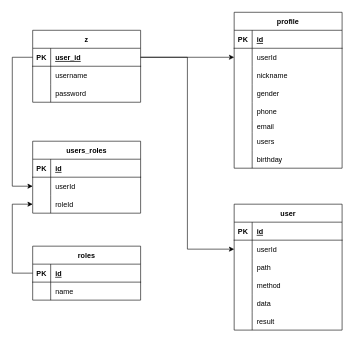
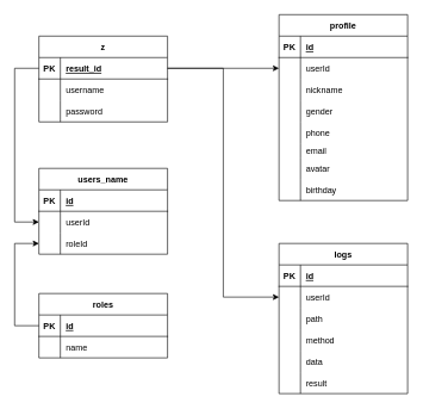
  <mxCell id="0" />
  <mxCell id="1" parent="0" />
  <mxCell id="2" value="z" style="shape=table;startSize=30;container=1;collapsible=1;childLayout=tableLayout;fixedRows=1;rowLines=0;fontStyle=1;align=center;resizeLast=1;" parent="1" vertex="1"><mxGeometry x="54" y="50" width="180" height="120" as="geometry" /></mxCell>
  <mxCell id="3" value="" style="shape=tableRow;horizontal=0;startSize=0;swimlaneHead=0;swimlaneBody=0;fillColor=none;collapsible=0;dropTarget=0;points=[[0,0.5],[1,0.5]];portConstraint=eastwest;top=0;left=0;right=0;bottom=1;" parent="2" vertex="1"><mxGeometry y="30" width="180" height="30" as="geometry" /></mxCell>
  <mxCell id="4" value="PK" style="shape=partialRectangle;connectable=0;fillColor=none;top=0;left=0;bottom=0;right=0;fontStyle=1;overflow=hidden;" parent="3" vertex="1"><mxGeometry width="30" height="30" as="geometry"><mxRectangle width="30" height="30" as="alternateBounds" /></mxGeometry></mxCell>
- <mxCell id="5" value="user_id" style="shape=partialRectangle;connectable=0;fillColor=none;top=0;left=0;bottom=0;right=0;align=left;spacingLeft=6;fontStyle=5;overflow=hidden;" parent="3" vertex="1"><mxGeometry x="30" width="150" height="30" as="geometry"><mxRectangle width="150" height="30" as="alternateBounds" /></mxGeometry></mxCell>
+ <mxCell id="5" value="result_id" style="shape=partialRectangle;connectable=0;fillColor=none;top=0;left=0;bottom=0;right=0;align=left;spacingLeft=6;fontStyle=5;overflow=hidden;" parent="3" vertex="1"><mxGeometry x="30" width="150" height="30" as="geometry"><mxRectangle width="150" height="30" as="alternateBounds" /></mxGeometry></mxCell>
  <mxCell id="6" value="" style="shape=tableRow;horizontal=0;startSize=0;swimlaneHead=0;swimlaneBody=0;fillColor=none;collapsible=0;dropTarget=0;points=[[0,0.5],[1,0.5]];portConstraint=eastwest;top=0;left=0;right=0;bottom=0;" parent="2" vertex="1"><mxGeometry y="60" width="180" height="30" as="geometry" /></mxCell>
  <mxCell id="7" value="" style="shape=partialRectangle;connectable=0;fillColor=none;top=0;left=0;bottom=0;right=0;editable=1;overflow=hidden;" parent="6" vertex="1"><mxGeometry width="30" height="30" as="geometry"><mxRectangle width="30" height="30" as="alternateBounds" /></mxGeometry></mxCell>
  <mxCell id="8" value="username" style="shape=partialRectangle;connectable=0;fillColor=none;top=0;left=0;bottom=0;right=0;align=left;spacingLeft=6;overflow=hidden;" parent="6" vertex="1"><mxGeometry x="30" width="150" height="30" as="geometry"><mxRectangle width="150" height="30" as="alternateBounds" /></mxGeometry></mxCell>
  <mxCell id="9" value="" style="shape=tableRow;horizontal=0;startSize=0;swimlaneHead=0;swimlaneBody=0;fillColor=none;collapsible=0;dropTarget=0;points=[[0,0.5],[1,0.5]];portConstraint=eastwest;top=0;left=0;right=0;bottom=0;" parent="2" vertex="1"><mxGeometry y="90" width="180" height="30" as="geometry" /></mxCell>
  <mxCell id="10" value="" style="shape=partialRectangle;connectable=0;fillColor=none;top=0;left=0;bottom=0;right=0;editable=1;overflow=hidden;" parent="9" vertex="1"><mxGeometry width="30" height="30" as="geometry"><mxRectangle width="30" height="30" as="alternateBounds" /></mxGeometry></mxCell>
  <mxCell id="11" value="password" style="shape=partialRectangle;connectable=0;fillColor=none;top=0;left=0;bottom=0;right=0;align=left;spacingLeft=6;overflow=hidden;" parent="9" vertex="1"><mxGeometry x="30" width="150" height="30" as="geometry"><mxRectangle width="150" height="30" as="alternateBounds" /></mxGeometry></mxCell>
- <mxCell id="12" value="users_roles" style="shape=table;startSize=30;container=1;collapsible=1;childLayout=tableLayout;fixedRows=1;rowLines=0;fontStyle=1;align=center;resizeLast=1;" parent="1" vertex="1"><mxGeometry x="54" y="235" width="180" height="120" as="geometry" /></mxCell>
+ <mxCell id="12" value="users_name" style="shape=table;startSize=30;container=1;collapsible=1;childLayout=tableLayout;fixedRows=1;rowLines=0;fontStyle=1;align=center;resizeLast=1;" parent="1" vertex="1"><mxGeometry x="54" y="235" width="180" height="120" as="geometry" /></mxCell>
  <mxCell id="13" value="" style="shape=tableRow;horizontal=0;startSize=0;swimlaneHead=0;swimlaneBody=0;fillColor=none;collapsible=0;dropTarget=0;points=[[0,0.5],[1,0.5]];portConstraint=eastwest;top=0;left=0;right=0;bottom=1;" parent="12" vertex="1"><mxGeometry y="30" width="180" height="30" as="geometry" /></mxCell>
  <mxCell id="14" value="PK" style="shape=partialRectangle;connectable=0;fillColor=none;top=0;left=0;bottom=0;right=0;fontStyle=1;overflow=hidden;" parent="13" vertex="1"><mxGeometry width="30" height="30" as="geometry"><mxRectangle width="30" height="30" as="alternateBounds" /></mxGeometry></mxCell>
  <mxCell id="15" value="id" style="shape=partialRectangle;connectable=0;fillColor=none;top=0;left=0;bottom=0;right=0;align=left;spacingLeft=6;fontStyle=5;overflow=hidden;" parent="13" vertex="1"><mxGeometry x="30" width="150" height="30" as="geometry"><mxRectangle width="150" height="30" as="alternateBounds" /></mxGeometry></mxCell>
  <mxCell id="16" value="" style="shape=tableRow;horizontal=0;startSize=0;swimlaneHead=0;swimlaneBody=0;fillColor=none;collapsible=0;dropTarget=0;points=[[0,0.5],[1,0.5]];portConstraint=eastwest;top=0;left=0;right=0;bottom=0;" parent="12" vertex="1"><mxGeometry y="60" width="180" height="30" as="geometry" /></mxCell>
  <mxCell id="17" value="" style="shape=partialRectangle;connectable=0;fillColor=none;top=0;left=0;bottom=0;right=0;editable=1;overflow=hidden;" parent="16" vertex="1"><mxGeometry width="30" height="30" as="geometry"><mxRectangle width="30" height="30" as="alternateBounds" /></mxGeometry></mxCell>
  <mxCell id="18" value="userId" style="shape=partialRectangle;connectable=0;fillColor=none;top=0;left=0;bottom=0;right=0;align=left;spacingLeft=6;overflow=hidden;" parent="16" vertex="1"><mxGeometry x="30" width="150" height="30" as="geometry"><mxRectangle width="150" height="30" as="alternateBounds" /></mxGeometry></mxCell>
  <mxCell id="19" value="" style="shape=tableRow;horizontal=0;startSize=0;swimlaneHead=0;swimlaneBody=0;fillColor=none;collapsible=0;dropTarget=0;points=[[0,0.5],[1,0.5]];portConstraint=eastwest;top=0;left=0;right=0;bottom=0;" parent="12" vertex="1"><mxGeometry y="90" width="180" height="30" as="geometry" /></mxCell>
  <mxCell id="20" value="" style="shape=partialRectangle;connectable=0;fillColor=none;top=0;left=0;bottom=0;right=0;editable=1;overflow=hidden;" parent="19" vertex="1"><mxGeometry width="30" height="30" as="geometry"><mxRectangle width="30" height="30" as="alternateBounds" /></mxGeometry></mxCell>
  <mxCell id="21" value="roleId" style="shape=partialRectangle;connectable=0;fillColor=none;top=0;left=0;bottom=0;right=0;align=left;spacingLeft=6;overflow=hidden;" parent="19" vertex="1"><mxGeometry x="30" width="150" height="30" as="geometry"><mxRectangle width="150" height="30" as="alternateBounds" /></mxGeometry></mxCell>
  <mxCell id="22" value="roles" style="shape=table;startSize=30;container=1;collapsible=1;childLayout=tableLayout;fixedRows=1;rowLines=0;fontStyle=1;align=center;resizeLast=1;" parent="1" vertex="1"><mxGeometry x="54" y="410" width="180" height="90" as="geometry" /></mxCell>
  <mxCell id="23" value="" style="shape=tableRow;horizontal=0;startSize=0;swimlaneHead=0;swimlaneBody=0;fillColor=none;collapsible=0;dropTarget=0;points=[[0,0.5],[1,0.5]];portConstraint=eastwest;top=0;left=0;right=0;bottom=1;" parent="22" vertex="1"><mxGeometry y="30" width="180" height="30" as="geometry" /></mxCell>
  <mxCell id="24" value="PK" style="shape=partialRectangle;connectable=0;fillColor=none;top=0;left=0;bottom=0;right=0;fontStyle=1;overflow=hidden;" parent="23" vertex="1"><mxGeometry width="30" height="30" as="geometry"><mxRectangle width="30" height="30" as="alternateBounds" /></mxGeometry></mxCell>
  <mxCell id="25" value="id" style="shape=partialRectangle;connectable=0;fillColor=none;top=0;left=0;bottom=0;right=0;align=left;spacingLeft=6;fontStyle=5;overflow=hidden;" parent="23" vertex="1"><mxGeometry x="30" width="150" height="30" as="geometry"><mxRectangle width="150" height="30" as="alternateBounds" /></mxGeometry></mxCell>
  <mxCell id="26" value="" style="shape=tableRow;horizontal=0;startSize=0;swimlaneHead=0;swimlaneBody=0;fillColor=none;collapsible=0;dropTarget=0;points=[[0,0.5],[1,0.5]];portConstraint=eastwest;top=0;left=0;right=0;bottom=0;" parent="22" vertex="1"><mxGeometry y="60" width="180" height="30" as="geometry" /></mxCell>
  <mxCell id="27" value="" style="shape=partialRectangle;connectable=0;fillColor=none;top=0;left=0;bottom=0;right=0;editable=1;overflow=hidden;" parent="26" vertex="1"><mxGeometry width="30" height="30" as="geometry"><mxRectangle width="30" height="30" as="alternateBounds" /></mxGeometry></mxCell>
  <mxCell id="28" value="name" style="shape=partialRectangle;connectable=0;fillColor=none;top=0;left=0;bottom=0;right=0;align=left;spacingLeft=6;overflow=hidden;" parent="26" vertex="1"><mxGeometry x="30" width="150" height="30" as="geometry"><mxRectangle width="150" height="30" as="alternateBounds" /></mxGeometry></mxCell>
  <mxCell id="29" style="edgeStyle=orthogonalEdgeStyle;rounded=0;orthogonalLoop=1;jettySize=auto;html=1;exitX=0;exitY=0.5;exitDx=0;exitDy=0;entryX=0;entryY=0.5;entryDx=0;entryDy=0;" parent="1" source="23" target="19" edge="1"><mxGeometry x="0.355" y="24" relative="1" as="geometry"><Array as="points"><mxPoint x="20" y="455" /><mxPoint x="20" y="340" /></Array><mxPoint as="offset" /></mxGeometry></mxCell>
  <mxCell id="30" style="edgeStyle=orthogonalEdgeStyle;rounded=0;orthogonalLoop=1;jettySize=auto;html=1;exitX=0;exitY=0.5;exitDx=0;exitDy=0;entryX=0;entryY=0.5;entryDx=0;entryDy=0;" parent="1" source="3" target="16" edge="1"><mxGeometry relative="1" as="geometry"><Array as="points"><mxPoint x="20" y="95" /><mxPoint x="20" y="310" /></Array></mxGeometry></mxCell>
  <mxCell id="31" value="profile" style="shape=table;startSize=30;container=1;collapsible=1;childLayout=tableLayout;fixedRows=1;rowLines=0;fontStyle=1;align=center;resizeLast=1;" parent="1" vertex="1"><mxGeometry x="390" y="20" width="180" height="260" as="geometry" /></mxCell>
  <mxCell id="32" value="" style="shape=tableRow;horizontal=0;startSize=0;swimlaneHead=0;swimlaneBody=0;fillColor=none;collapsible=0;dropTarget=0;points=[[0,0.5],[1,0.5]];portConstraint=eastwest;top=0;left=0;right=0;bottom=1;" parent="31" vertex="1"><mxGeometry y="30" width="180" height="30" as="geometry" /></mxCell>
  <mxCell id="33" value="PK" style="shape=partialRectangle;connectable=0;fillColor=none;top=0;left=0;bottom=0;right=0;fontStyle=1;overflow=hidden;" parent="32" vertex="1"><mxGeometry width="30" height="30" as="geometry"><mxRectangle width="30" height="30" as="alternateBounds" /></mxGeometry></mxCell>
  <mxCell id="34" value="id" style="shape=partialRectangle;connectable=0;fillColor=none;top=0;left=0;bottom=0;right=0;align=left;spacingLeft=6;fontStyle=5;overflow=hidden;" parent="32" vertex="1"><mxGeometry x="30" width="150" height="30" as="geometry"><mxRectangle width="150" height="30" as="alternateBounds" /></mxGeometry></mxCell>
  <mxCell id="35" value="" style="shape=tableRow;horizontal=0;startSize=0;swimlaneHead=0;swimlaneBody=0;fillColor=none;collapsible=0;dropTarget=0;points=[[0,0.5],[1,0.5]];portConstraint=eastwest;top=0;left=0;right=0;bottom=0;" parent="31" vertex="1"><mxGeometry y="60" width="180" height="30" as="geometry" /></mxCell>
  <mxCell id="36" value="" style="shape=partialRectangle;connectable=0;fillColor=none;top=0;left=0;bottom=0;right=0;editable=1;overflow=hidden;" parent="35" vertex="1"><mxGeometry width="30" height="30" as="geometry"><mxRectangle width="30" height="30" as="alternateBounds" /></mxGeometry></mxCell>
  <mxCell id="37" value="userId" style="shape=partialRectangle;connectable=0;fillColor=none;top=0;left=0;bottom=0;right=0;align=left;spacingLeft=6;overflow=hidden;" parent="35" vertex="1"><mxGeometry x="30" width="150" height="30" as="geometry"><mxRectangle width="150" height="30" as="alternateBounds" /></mxGeometry></mxCell>
  <mxCell id="38" value="" style="shape=tableRow;horizontal=0;startSize=0;swimlaneHead=0;swimlaneBody=0;fillColor=none;collapsible=0;dropTarget=0;points=[[0,0.5],[1,0.5]];portConstraint=eastwest;top=0;left=0;right=0;bottom=0;" parent="31" vertex="1"><mxGeometry y="90" width="180" height="30" as="geometry" /></mxCell>
  <mxCell id="39" value="" style="shape=partialRectangle;connectable=0;fillColor=none;top=0;left=0;bottom=0;right=0;editable=1;overflow=hidden;" parent="38" vertex="1"><mxGeometry width="30" height="30" as="geometry"><mxRectangle width="30" height="30" as="alternateBounds" /></mxGeometry></mxCell>
  <mxCell id="40" value="nickname" style="shape=partialRectangle;connectable=0;fillColor=none;top=0;left=0;bottom=0;right=0;align=left;spacingLeft=6;overflow=hidden;" parent="38" vertex="1"><mxGeometry x="30" width="150" height="30" as="geometry"><mxRectangle width="150" height="30" as="alternateBounds" /></mxGeometry></mxCell>
  <mxCell id="41" value="" style="shape=tableRow;horizontal=0;startSize=0;swimlaneHead=0;swimlaneBody=0;fillColor=none;collapsible=0;dropTarget=0;points=[[0,0.5],[1,0.5]];portConstraint=eastwest;top=0;left=0;right=0;bottom=0;" parent="31" vertex="1"><mxGeometry y="120" width="180" height="30" as="geometry" /></mxCell>
  <mxCell id="42" value="" style="shape=partialRectangle;connectable=0;fillColor=none;top=0;left=0;bottom=0;right=0;editable=1;overflow=hidden;" parent="41" vertex="1"><mxGeometry width="30" height="30" as="geometry"><mxRectangle width="30" height="30" as="alternateBounds" /></mxGeometry></mxCell>
  <mxCell id="43" value="gender" style="shape=partialRectangle;connectable=0;fillColor=none;top=0;left=0;bottom=0;right=0;align=left;spacingLeft=6;overflow=hidden;" parent="41" vertex="1"><mxGeometry x="30" width="150" height="30" as="geometry"><mxRectangle width="150" height="30" as="alternateBounds" /></mxGeometry></mxCell>
  <mxCell id="44" value="" style="shape=tableRow;horizontal=0;startSize=0;swimlaneHead=0;swimlaneBody=0;fillColor=none;collapsible=0;dropTarget=0;points=[[0,0.5],[1,0.5]];portConstraint=eastwest;top=0;left=0;right=0;bottom=0;" parent="31" vertex="1"><mxGeometry y="150" width="180" height="30" as="geometry" /></mxCell>
  <mxCell id="45" value="" style="shape=partialRectangle;connectable=0;fillColor=none;top=0;left=0;bottom=0;right=0;editable=1;overflow=hidden;" parent="44" vertex="1"><mxGeometry width="30" height="30" as="geometry"><mxRectangle width="30" height="30" as="alternateBounds" /></mxGeometry></mxCell>
  <mxCell id="46" value="phone" style="shape=partialRectangle;connectable=0;fillColor=none;top=0;left=0;bottom=0;right=0;align=left;spacingLeft=6;overflow=hidden;" parent="44" vertex="1"><mxGeometry x="30" width="150" height="30" as="geometry"><mxRectangle width="150" height="30" as="alternateBounds" /></mxGeometry></mxCell>
  <mxCell id="47" value="" style="shape=tableRow;horizontal=0;startSize=0;swimlaneHead=0;swimlaneBody=0;fillColor=none;collapsible=0;dropTarget=0;points=[[0,0.5],[1,0.5]];portConstraint=eastwest;top=0;left=0;right=0;bottom=0;" parent="31" vertex="1"><mxGeometry y="180" width="180" height="20" as="geometry" /></mxCell>
  <mxCell id="48" value="" style="shape=partialRectangle;connectable=0;fillColor=none;top=0;left=0;bottom=0;right=0;editable=1;overflow=hidden;" parent="47" vertex="1"><mxGeometry width="30" height="20" as="geometry"><mxRectangle width="30" height="20" as="alternateBounds" /></mxGeometry></mxCell>
  <mxCell id="49" value="email" style="shape=partialRectangle;connectable=0;fillColor=none;top=0;left=0;bottom=0;right=0;align=left;spacingLeft=6;overflow=hidden;" parent="47" vertex="1"><mxGeometry x="30" width="150" height="20" as="geometry"><mxRectangle width="150" height="20" as="alternateBounds" /></mxGeometry></mxCell>
  <mxCell id="50" value="" style="shape=tableRow;horizontal=0;startSize=0;swimlaneHead=0;swimlaneBody=0;fillColor=none;collapsible=0;dropTarget=0;points=[[0,0.5],[1,0.5]];portConstraint=eastwest;top=0;left=0;right=0;bottom=0;" parent="31" vertex="1"><mxGeometry y="200" width="180" height="30" as="geometry" /></mxCell>
  <mxCell id="51" value="" style="shape=partialRectangle;connectable=0;fillColor=none;top=0;left=0;bottom=0;right=0;editable=1;overflow=hidden;" parent="50" vertex="1"><mxGeometry width="30" height="30" as="geometry"><mxRectangle width="30" height="30" as="alternateBounds" /></mxGeometry></mxCell>
- <mxCell id="52" value="users" style="shape=partialRectangle;connectable=0;fillColor=none;top=0;left=0;bottom=0;right=0;align=left;spacingLeft=6;overflow=hidden;" parent="50" vertex="1"><mxGeometry x="30" width="150" height="30" as="geometry"><mxRectangle width="150" height="30" as="alternateBounds" /></mxGeometry></mxCell>
+ <mxCell id="52" value="avatar" style="shape=partialRectangle;connectable=0;fillColor=none;top=0;left=0;bottom=0;right=0;align=left;spacingLeft=6;overflow=hidden;" parent="50" vertex="1"><mxGeometry x="30" width="150" height="30" as="geometry"><mxRectangle width="150" height="30" as="alternateBounds" /></mxGeometry></mxCell>
  <mxCell id="53" value="" style="shape=tableRow;horizontal=0;startSize=0;swimlaneHead=0;swimlaneBody=0;fillColor=none;collapsible=0;dropTarget=0;points=[[0,0.5],[1,0.5]];portConstraint=eastwest;top=0;left=0;right=0;bottom=0;" parent="31" vertex="1"><mxGeometry y="230" width="180" height="30" as="geometry" /></mxCell>
  <mxCell id="54" value="" style="shape=partialRectangle;connectable=0;fillColor=none;top=0;left=0;bottom=0;right=0;editable=1;overflow=hidden;" parent="53" vertex="1"><mxGeometry width="30" height="30" as="geometry"><mxRectangle width="30" height="30" as="alternateBounds" /></mxGeometry></mxCell>
  <mxCell id="55" value="birthday" style="shape=partialRectangle;connectable=0;fillColor=none;top=0;left=0;bottom=0;right=0;align=left;spacingLeft=6;overflow=hidden;" parent="53" vertex="1"><mxGeometry x="30" width="150" height="30" as="geometry"><mxRectangle width="150" height="30" as="alternateBounds" /></mxGeometry></mxCell>
  <mxCell id="56" style="edgeStyle=orthogonalEdgeStyle;rounded=0;orthogonalLoop=1;jettySize=auto;html=1;exitX=1;exitY=0.5;exitDx=0;exitDy=0;" parent="1" source="3" target="35" edge="1"><mxGeometry relative="1" as="geometry" /></mxCell>
- <mxCell id="57" value="user" style="shape=table;startSize=30;container=1;collapsible=1;childLayout=tableLayout;fixedRows=1;rowLines=0;fontStyle=1;align=center;resizeLast=1;" parent="1" vertex="1"><mxGeometry x="390" y="340" width="180" height="210" as="geometry" /></mxCell>
+ <mxCell id="57" value="logs" style="shape=table;startSize=30;container=1;collapsible=1;childLayout=tableLayout;fixedRows=1;rowLines=0;fontStyle=1;align=center;resizeLast=1;" parent="1" vertex="1"><mxGeometry x="390" y="340" width="180" height="210" as="geometry" /></mxCell>
  <mxCell id="58" value="" style="shape=tableRow;horizontal=0;startSize=0;swimlaneHead=0;swimlaneBody=0;fillColor=none;collapsible=0;dropTarget=0;points=[[0,0.5],[1,0.5]];portConstraint=eastwest;top=0;left=0;right=0;bottom=1;" parent="57" vertex="1"><mxGeometry y="30" width="180" height="30" as="geometry" /></mxCell>
  <mxCell id="59" value="PK" style="shape=partialRectangle;connectable=0;fillColor=none;top=0;left=0;bottom=0;right=0;fontStyle=1;overflow=hidden;" parent="58" vertex="1"><mxGeometry width="30" height="30" as="geometry"><mxRectangle width="30" height="30" as="alternateBounds" /></mxGeometry></mxCell>
  <mxCell id="60" value="id" style="shape=partialRectangle;connectable=0;fillColor=none;top=0;left=0;bottom=0;right=0;align=left;spacingLeft=6;fontStyle=5;overflow=hidden;" parent="58" vertex="1"><mxGeometry x="30" width="150" height="30" as="geometry"><mxRectangle width="150" height="30" as="alternateBounds" /></mxGeometry></mxCell>
  <mxCell id="61" value="" style="shape=tableRow;horizontal=0;startSize=0;swimlaneHead=0;swimlaneBody=0;fillColor=none;collapsible=0;dropTarget=0;points=[[0,0.5],[1,0.5]];portConstraint=eastwest;top=0;left=0;right=0;bottom=0;" parent="57" vertex="1"><mxGeometry y="60" width="180" height="30" as="geometry" /></mxCell>
  <mxCell id="62" value="" style="shape=partialRectangle;connectable=0;fillColor=none;top=0;left=0;bottom=0;right=0;editable=1;overflow=hidden;" parent="61" vertex="1"><mxGeometry width="30" height="30" as="geometry"><mxRectangle width="30" height="30" as="alternateBounds" /></mxGeometry></mxCell>
  <mxCell id="63" value="userId" style="shape=partialRectangle;connectable=0;fillColor=none;top=0;left=0;bottom=0;right=0;align=left;spacingLeft=6;overflow=hidden;" parent="61" vertex="1"><mxGeometry x="30" width="150" height="30" as="geometry"><mxRectangle width="150" height="30" as="alternateBounds" /></mxGeometry></mxCell>
  <mxCell id="64" value="" style="shape=tableRow;horizontal=0;startSize=0;swimlaneHead=0;swimlaneBody=0;fillColor=none;collapsible=0;dropTarget=0;points=[[0,0.5],[1,0.5]];portConstraint=eastwest;top=0;left=0;right=0;bottom=0;" parent="57" vertex="1"><mxGeometry y="90" width="180" height="30" as="geometry" /></mxCell>
  <mxCell id="65" value="" style="shape=partialRectangle;connectable=0;fillColor=none;top=0;left=0;bottom=0;right=0;editable=1;overflow=hidden;" parent="64" vertex="1"><mxGeometry width="30" height="30" as="geometry"><mxRectangle width="30" height="30" as="alternateBounds" /></mxGeometry></mxCell>
  <mxCell id="66" value="path" style="shape=partialRectangle;connectable=0;fillColor=none;top=0;left=0;bottom=0;right=0;align=left;spacingLeft=6;overflow=hidden;" parent="64" vertex="1"><mxGeometry x="30" width="150" height="30" as="geometry"><mxRectangle width="150" height="30" as="alternateBounds" /></mxGeometry></mxCell>
  <mxCell id="67" value="" style="shape=tableRow;horizontal=0;startSize=0;swimlaneHead=0;swimlaneBody=0;fillColor=none;collapsible=0;dropTarget=0;points=[[0,0.5],[1,0.5]];portConstraint=eastwest;top=0;left=0;right=0;bottom=0;" parent="57" vertex="1"><mxGeometry y="120" width="180" height="30" as="geometry" /></mxCell>
  <mxCell id="68" value="" style="shape=partialRectangle;connectable=0;fillColor=none;top=0;left=0;bottom=0;right=0;editable=1;overflow=hidden;" parent="67" vertex="1"><mxGeometry width="30" height="30" as="geometry"><mxRectangle width="30" height="30" as="alternateBounds" /></mxGeometry></mxCell>
  <mxCell id="69" value="method" style="shape=partialRectangle;connectable=0;fillColor=none;top=0;left=0;bottom=0;right=0;align=left;spacingLeft=6;overflow=hidden;" parent="67" vertex="1"><mxGeometry x="30" width="150" height="30" as="geometry"><mxRectangle width="150" height="30" as="alternateBounds" /></mxGeometry></mxCell>
  <mxCell id="70" value="" style="shape=tableRow;horizontal=0;startSize=0;swimlaneHead=0;swimlaneBody=0;fillColor=none;collapsible=0;dropTarget=0;points=[[0,0.5],[1,0.5]];portConstraint=eastwest;top=0;left=0;right=0;bottom=0;" parent="57" vertex="1"><mxGeometry y="150" width="180" height="30" as="geometry" /></mxCell>
  <mxCell id="71" value="" style="shape=partialRectangle;connectable=0;fillColor=none;top=0;left=0;bottom=0;right=0;editable=1;overflow=hidden;" parent="70" vertex="1"><mxGeometry width="30" height="30" as="geometry"><mxRectangle width="30" height="30" as="alternateBounds" /></mxGeometry></mxCell>
  <mxCell id="72" value="data" style="shape=partialRectangle;connectable=0;fillColor=none;top=0;left=0;bottom=0;right=0;align=left;spacingLeft=6;overflow=hidden;" parent="70" vertex="1"><mxGeometry x="30" width="150" height="30" as="geometry"><mxRectangle width="150" height="30" as="alternateBounds" /></mxGeometry></mxCell>
  <mxCell id="73" value="" style="shape=tableRow;horizontal=0;startSize=0;swimlaneHead=0;swimlaneBody=0;fillColor=none;collapsible=0;dropTarget=0;points=[[0,0.5],[1,0.5]];portConstraint=eastwest;top=0;left=0;right=0;bottom=0;" parent="57" vertex="1"><mxGeometry y="180" width="180" height="30" as="geometry" /></mxCell>
  <mxCell id="74" value="" style="shape=partialRectangle;connectable=0;fillColor=none;top=0;left=0;bottom=0;right=0;editable=1;overflow=hidden;" parent="73" vertex="1"><mxGeometry width="30" height="30" as="geometry"><mxRectangle width="30" height="30" as="alternateBounds" /></mxGeometry></mxCell>
  <mxCell id="75" value="result" style="shape=partialRectangle;connectable=0;fillColor=none;top=0;left=0;bottom=0;right=0;align=left;spacingLeft=6;overflow=hidden;" parent="73" vertex="1"><mxGeometry x="30" width="150" height="30" as="geometry"><mxRectangle width="150" height="30" as="alternateBounds" /></mxGeometry></mxCell>
  <mxCell id="76" style="edgeStyle=orthogonalEdgeStyle;rounded=0;orthogonalLoop=1;jettySize=auto;html=1;exitX=1;exitY=0.5;exitDx=0;exitDy=0;entryX=0;entryY=0.5;entryDx=0;entryDy=0;" parent="1" source="3" target="61" edge="1"><mxGeometry relative="1" as="geometry" /></mxCell>
